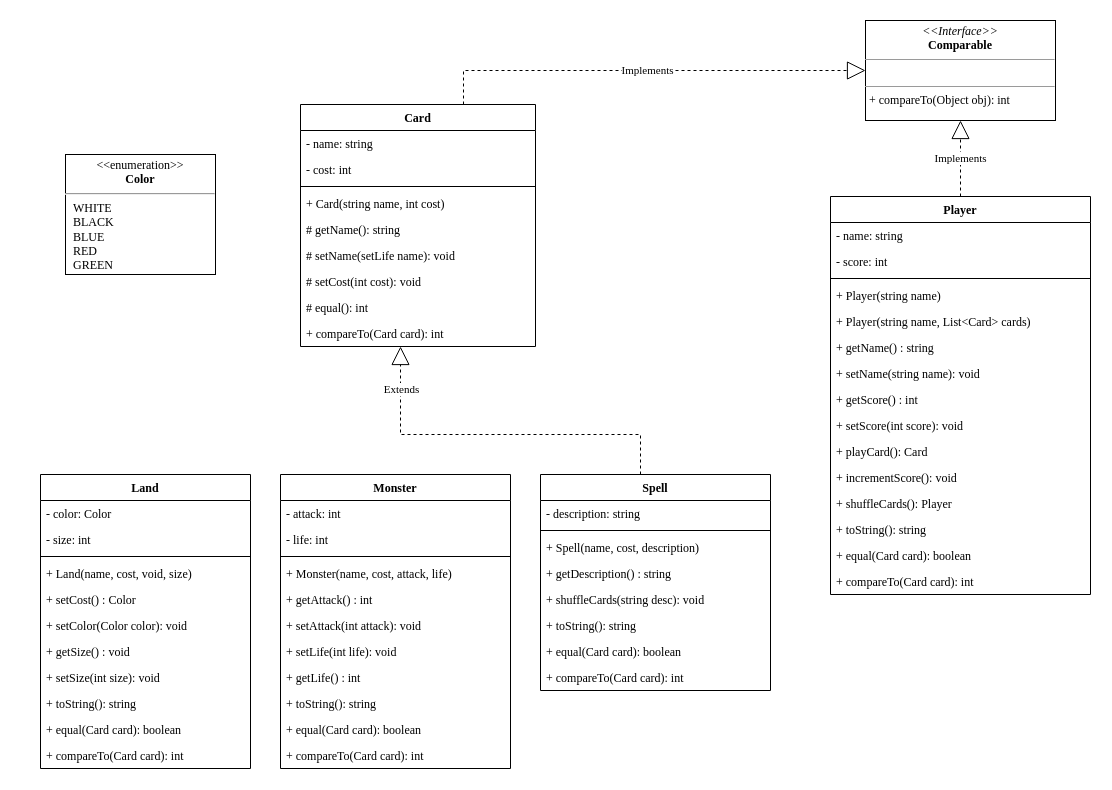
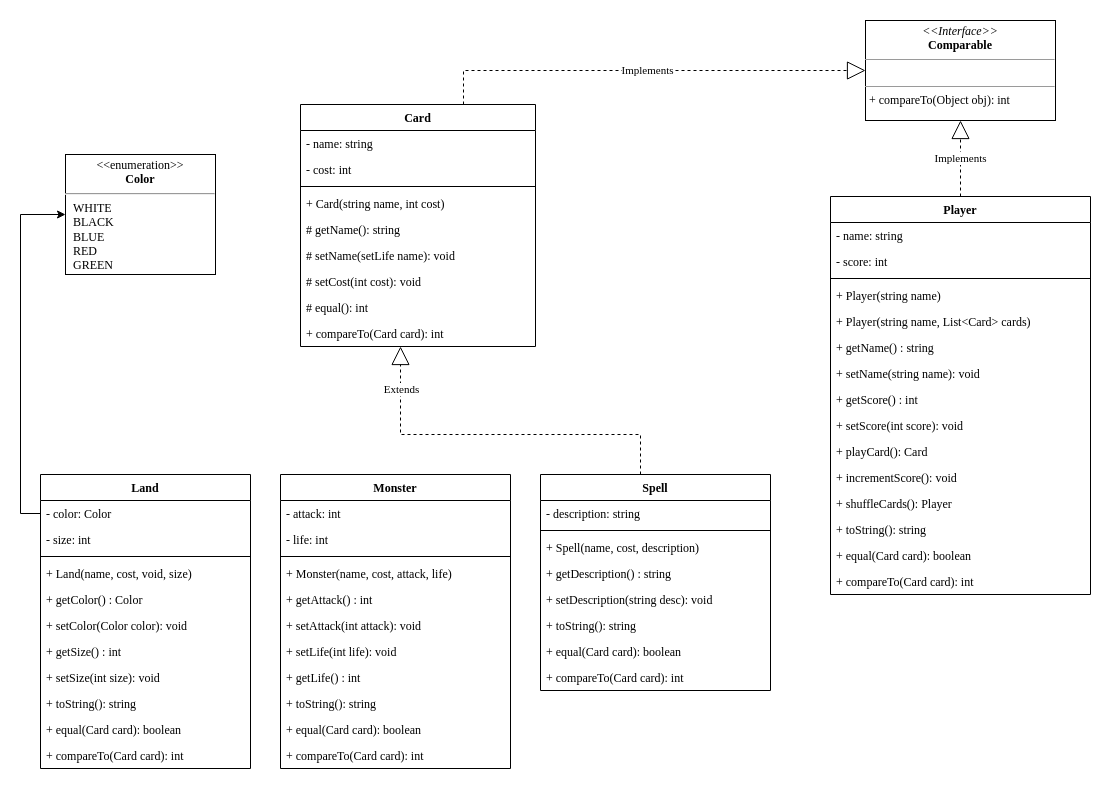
  <mxCell id="0" />
  <mxCell id="1" parent="0" />
  <mxCell id="2" value="Card" style="swimlane;fontStyle=1;align=center;verticalAlign=top;childLayout=stackLayout;horizontal=1;startSize=26;horizontalStack=0;resizeParent=1;resizeParentMax=0;resizeLast=0;collapsible=1;marginBottom=0;fontFamily=Agave;" parent="1" vertex="1"><mxGeometry x="300" y="104" width="235" height="242" as="geometry" /></mxCell>
  <mxCell id="3" value="- name: string" style="text;strokeColor=none;fillColor=none;align=left;verticalAlign=top;spacingLeft=4;spacingRight=4;overflow=hidden;rotatable=0;points=[[0,0.5],[1,0.5]];portConstraint=eastwest;fontFamily=Agave;" parent="2" vertex="1"><mxGeometry y="26" width="235" height="26" as="geometry" /></mxCell>
  <mxCell id="4" value="- cost: int" style="text;strokeColor=none;fillColor=none;align=left;verticalAlign=top;spacingLeft=4;spacingRight=4;overflow=hidden;rotatable=0;points=[[0,0.5],[1,0.5]];portConstraint=eastwest;fontFamily=Agave;" parent="2" vertex="1"><mxGeometry y="52" width="235" height="26" as="geometry" /></mxCell>
  <mxCell id="5" value="" style="line;strokeWidth=1;fillColor=none;align=left;verticalAlign=middle;spacingTop=-1;spacingLeft=3;spacingRight=3;rotatable=0;labelPosition=right;points=[];portConstraint=eastwest;fontFamily=Agave;" parent="2" vertex="1"><mxGeometry y="78" width="235" height="8" as="geometry" /></mxCell>
  <mxCell id="6" value="+ Card(string name, int cost)" style="text;strokeColor=none;fillColor=none;align=left;verticalAlign=top;spacingLeft=4;spacingRight=4;overflow=hidden;rotatable=0;points=[[0,0.5],[1,0.5]];portConstraint=eastwest;fontFamily=Agave;" parent="2" vertex="1"><mxGeometry y="86" width="235" height="26" as="geometry" /></mxCell>
  <mxCell id="7" value="# getName(): string" style="text;strokeColor=none;fillColor=none;align=left;verticalAlign=top;spacingLeft=4;spacingRight=4;overflow=hidden;rotatable=0;points=[[0,0.5],[1,0.5]];portConstraint=eastwest;fontFamily=Agave;" vertex="1" parent="2"><mxGeometry y="112" width="235" height="26" as="geometry" /></mxCell>
  <mxCell id="8" value="# setName(setLife name): void" style="text;strokeColor=none;fillColor=none;align=left;verticalAlign=top;spacingLeft=4;spacingRight=4;overflow=hidden;rotatable=0;points=[[0,0.5],[1,0.5]];portConstraint=eastwest;fontFamily=Agave;" vertex="1" parent="2"><mxGeometry y="138" width="235" height="26" as="geometry" /></mxCell>
  <mxCell id="9" value="# setCost(int cost): void" style="text;strokeColor=none;fillColor=none;align=left;verticalAlign=top;spacingLeft=4;spacingRight=4;overflow=hidden;rotatable=0;points=[[0,0.5],[1,0.5]];portConstraint=eastwest;fontFamily=Agave;" vertex="1" parent="2"><mxGeometry y="164" width="235" height="26" as="geometry" /></mxCell>
  <mxCell id="10" value="# equal(): int" style="text;strokeColor=none;fillColor=none;align=left;verticalAlign=top;spacingLeft=4;spacingRight=4;overflow=hidden;rotatable=0;points=[[0,0.5],[1,0.5]];portConstraint=eastwest;fontFamily=Agave;" vertex="1" parent="2"><mxGeometry y="190" width="235" height="26" as="geometry" /></mxCell>
  <mxCell id="11" value="+ compareTo(Card card): int" style="text;strokeColor=none;fillColor=none;align=left;verticalAlign=top;spacingLeft=4;spacingRight=4;overflow=hidden;rotatable=0;points=[[0,0.5],[1,0.5]];portConstraint=eastwest;fontFamily=Agave;" vertex="1" parent="2"><mxGeometry y="216" width="235" height="26" as="geometry" /></mxCell>
  <mxCell id="12" value="Player" style="swimlane;fontStyle=1;align=center;verticalAlign=top;childLayout=stackLayout;horizontal=1;startSize=26;horizontalStack=0;resizeParent=1;resizeParentMax=0;resizeLast=0;collapsible=1;marginBottom=0;fontFamily=Agave;" parent="1" vertex="1"><mxGeometry x="830" y="196" width="260" height="398" as="geometry" /></mxCell>
  <mxCell id="13" value="- name: string" style="text;strokeColor=none;fillColor=none;align=left;verticalAlign=top;spacingLeft=4;spacingRight=4;overflow=hidden;rotatable=0;points=[[0,0.5],[1,0.5]];portConstraint=eastwest;fontFamily=Agave;" parent="12" vertex="1"><mxGeometry y="26" width="260" height="26" as="geometry" /></mxCell>
  <mxCell id="14" value="- score: int" style="text;strokeColor=none;fillColor=none;align=left;verticalAlign=top;spacingLeft=4;spacingRight=4;overflow=hidden;rotatable=0;points=[[0,0.5],[1,0.5]];portConstraint=eastwest;fontFamily=Agave;" vertex="1" parent="12"><mxGeometry y="52" width="260" height="26" as="geometry" /></mxCell>
  <mxCell id="15" value="" style="line;strokeWidth=1;fillColor=none;align=left;verticalAlign=middle;spacingTop=-1;spacingLeft=3;spacingRight=3;rotatable=0;labelPosition=right;points=[];portConstraint=eastwest;fontFamily=Agave;" parent="12" vertex="1"><mxGeometry y="78" width="260" height="8" as="geometry" /></mxCell>
  <mxCell id="16" value="+ Player(string name)" style="text;strokeColor=none;fillColor=none;align=left;verticalAlign=top;spacingLeft=4;spacingRight=4;overflow=hidden;rotatable=0;points=[[0,0.5],[1,0.5]];portConstraint=eastwest;fontFamily=Agave;" vertex="1" parent="12"><mxGeometry y="86" width="260" height="26" as="geometry" /></mxCell>
  <mxCell id="17" value="+ Player(string name, List&lt;Card&gt; cards)" style="text;strokeColor=none;fillColor=none;align=left;verticalAlign=top;spacingLeft=4;spacingRight=4;overflow=hidden;rotatable=0;points=[[0,0.5],[1,0.5]];portConstraint=eastwest;fontFamily=Agave;" parent="12" vertex="1"><mxGeometry y="112" width="260" height="26" as="geometry" /></mxCell>
  <mxCell id="18" value="+ getName() : string " style="text;strokeColor=none;fillColor=none;align=left;verticalAlign=top;spacingLeft=4;spacingRight=4;overflow=hidden;rotatable=0;points=[[0,0.5],[1,0.5]];portConstraint=eastwest;fontFamily=Agave;" vertex="1" parent="12"><mxGeometry y="138" width="260" height="26" as="geometry" /></mxCell>
  <mxCell id="19" value="+ setName(string name): void" style="text;strokeColor=none;fillColor=none;align=left;verticalAlign=top;spacingLeft=4;spacingRight=4;overflow=hidden;rotatable=0;points=[[0,0.5],[1,0.5]];portConstraint=eastwest;fontFamily=Agave;" vertex="1" parent="12"><mxGeometry y="164" width="260" height="26" as="geometry" /></mxCell>
  <mxCell id="20" value="+ getScore() : int " style="text;strokeColor=none;fillColor=none;align=left;verticalAlign=top;spacingLeft=4;spacingRight=4;overflow=hidden;rotatable=0;points=[[0,0.5],[1,0.5]];portConstraint=eastwest;fontFamily=Agave;" vertex="1" parent="12"><mxGeometry y="190" width="260" height="26" as="geometry" /></mxCell>
  <mxCell id="21" value="+ setScore(int score): void" style="text;strokeColor=none;fillColor=none;align=left;verticalAlign=top;spacingLeft=4;spacingRight=4;overflow=hidden;rotatable=0;points=[[0,0.5],[1,0.5]];portConstraint=eastwest;fontFamily=Agave;" vertex="1" parent="12"><mxGeometry y="216" width="260" height="26" as="geometry" /></mxCell>
  <mxCell id="22" value="+ playCard(): Card" style="text;strokeColor=none;fillColor=none;align=left;verticalAlign=top;spacingLeft=4;spacingRight=4;overflow=hidden;rotatable=0;points=[[0,0.5],[1,0.5]];portConstraint=eastwest;fontFamily=Agave;" parent="12" vertex="1"><mxGeometry y="242" width="260" height="26" as="geometry" /></mxCell>
  <mxCell id="23" value="+ incrementScore(): void" style="text;strokeColor=none;fillColor=none;align=left;verticalAlign=top;spacingLeft=4;spacingRight=4;overflow=hidden;rotatable=0;points=[[0,0.5],[1,0.5]];portConstraint=eastwest;fontFamily=Agave;" vertex="1" parent="12"><mxGeometry y="268" width="260" height="26" as="geometry" /></mxCell>
  <mxCell id="24" value="+ shuffleCards(): Player" style="text;strokeColor=none;fillColor=none;align=left;verticalAlign=top;spacingLeft=4;spacingRight=4;overflow=hidden;rotatable=0;points=[[0,0.5],[1,0.5]];portConstraint=eastwest;fontFamily=Agave;" vertex="1" parent="12"><mxGeometry y="294" width="260" height="26" as="geometry" /></mxCell>
  <mxCell id="25" value="+ toString(): string" style="text;strokeColor=none;fillColor=none;align=left;verticalAlign=top;spacingLeft=4;spacingRight=4;overflow=hidden;rotatable=0;points=[[0,0.5],[1,0.5]];portConstraint=eastwest;fontFamily=Agave;" parent="12" vertex="1"><mxGeometry y="320" width="260" height="26" as="geometry" /></mxCell>
  <mxCell id="26" value="+ equal(Card card): boolean" style="text;strokeColor=none;fillColor=none;align=left;verticalAlign=top;spacingLeft=4;spacingRight=4;overflow=hidden;rotatable=0;points=[[0,0.5],[1,0.5]];portConstraint=eastwest;fontFamily=Agave;" vertex="1" parent="12"><mxGeometry y="346" width="260" height="26" as="geometry" /></mxCell>
  <mxCell id="27" value="+ compareTo(Card card): int" style="text;strokeColor=none;fillColor=none;align=left;verticalAlign=top;spacingLeft=4;spacingRight=4;overflow=hidden;rotatable=0;points=[[0,0.5],[1,0.5]];portConstraint=eastwest;fontFamily=Agave;" vertex="1" parent="12"><mxGeometry y="372" width="260" height="26" as="geometry" /></mxCell>
  <mxCell id="28" value="Land" style="swimlane;fontStyle=1;align=center;verticalAlign=top;childLayout=stackLayout;horizontal=1;startSize=26;horizontalStack=0;resizeParent=1;resizeParentMax=0;resizeLast=0;collapsible=1;marginBottom=0;fontFamily=Agave;" parent="1" vertex="1"><mxGeometry x="40" y="474" width="210" height="294" as="geometry" /></mxCell>
  <mxCell id="29" value="- color: Color" style="text;strokeColor=none;fillColor=none;align=left;verticalAlign=top;spacingLeft=4;spacingRight=4;overflow=hidden;rotatable=0;points=[[0,0.5],[1,0.5]];portConstraint=eastwest;fontFamily=Agave;" parent="28" vertex="1"><mxGeometry y="26" width="210" height="26" as="geometry" /></mxCell>
  <mxCell id="30" value="- size: int" style="text;strokeColor=none;fillColor=none;align=left;verticalAlign=top;spacingLeft=4;spacingRight=4;overflow=hidden;rotatable=0;points=[[0,0.5],[1,0.5]];portConstraint=eastwest;fontFamily=Agave;" vertex="1" parent="28"><mxGeometry y="52" width="210" height="26" as="geometry" /></mxCell>
  <mxCell id="31" value="" style="line;strokeWidth=1;fillColor=none;align=left;verticalAlign=middle;spacingTop=-1;spacingLeft=3;spacingRight=3;rotatable=0;labelPosition=right;points=[];portConstraint=eastwest;fontFamily=Agave;" parent="28" vertex="1"><mxGeometry y="78" width="210" height="8" as="geometry" /></mxCell>
  <mxCell id="32" value="+ Land(name, cost, void, size)" style="text;strokeColor=none;fillColor=none;align=left;verticalAlign=top;spacingLeft=4;spacingRight=4;overflow=hidden;rotatable=0;points=[[0,0.5],[1,0.5]];portConstraint=eastwest;fontFamily=Agave;" vertex="1" parent="28"><mxGeometry y="86" width="210" height="26" as="geometry" /></mxCell>
- <mxCell id="33" value="+ setCost() : Color " style="text;strokeColor=none;fillColor=none;align=left;verticalAlign=top;spacingLeft=4;spacingRight=4;overflow=hidden;rotatable=0;points=[[0,0.5],[1,0.5]];portConstraint=eastwest;fontFamily=Agave;" vertex="1" parent="28"><mxGeometry y="112" width="210" height="26" as="geometry" /></mxCell>
+ <mxCell id="33" value="+ getColor() : Color " style="text;strokeColor=none;fillColor=none;align=left;verticalAlign=top;spacingLeft=4;spacingRight=4;overflow=hidden;rotatable=0;points=[[0,0.5],[1,0.5]];portConstraint=eastwest;fontFamily=Agave;" vertex="1" parent="28"><mxGeometry y="112" width="210" height="26" as="geometry" /></mxCell>
  <mxCell id="34" value="+ setColor(Color color): void" style="text;strokeColor=none;fillColor=none;align=left;verticalAlign=top;spacingLeft=4;spacingRight=4;overflow=hidden;rotatable=0;points=[[0,0.5],[1,0.5]];portConstraint=eastwest;fontFamily=Agave;" vertex="1" parent="28"><mxGeometry y="138" width="210" height="26" as="geometry" /></mxCell>
- <mxCell id="35" value="+ getSize() : void " style="text;strokeColor=none;fillColor=none;align=left;verticalAlign=top;spacingLeft=4;spacingRight=4;overflow=hidden;rotatable=0;points=[[0,0.5],[1,0.5]];portConstraint=eastwest;fontFamily=Agave;" vertex="1" parent="28"><mxGeometry y="164" width="210" height="26" as="geometry" /></mxCell>
+ <mxCell id="35" value="+ getSize() : int " style="text;strokeColor=none;fillColor=none;align=left;verticalAlign=top;spacingLeft=4;spacingRight=4;overflow=hidden;rotatable=0;points=[[0,0.5],[1,0.5]];portConstraint=eastwest;fontFamily=Agave;" vertex="1" parent="28"><mxGeometry y="164" width="210" height="26" as="geometry" /></mxCell>
  <mxCell id="36" value="+ setSize(int size): void" style="text;strokeColor=none;fillColor=none;align=left;verticalAlign=top;spacingLeft=4;spacingRight=4;overflow=hidden;rotatable=0;points=[[0,0.5],[1,0.5]];portConstraint=eastwest;fontFamily=Agave;" vertex="1" parent="28"><mxGeometry y="190" width="210" height="26" as="geometry" /></mxCell>
  <mxCell id="37" value="+ toString(): string" style="text;strokeColor=none;fillColor=none;align=left;verticalAlign=top;spacingLeft=4;spacingRight=4;overflow=hidden;rotatable=0;points=[[0,0.5],[1,0.5]];portConstraint=eastwest;fontFamily=Agave;" parent="28" vertex="1"><mxGeometry y="216" width="210" height="26" as="geometry" /></mxCell>
  <mxCell id="38" value="+ equal(Card card): boolean" style="text;strokeColor=none;fillColor=none;align=left;verticalAlign=top;spacingLeft=4;spacingRight=4;overflow=hidden;rotatable=0;points=[[0,0.5],[1,0.5]];portConstraint=eastwest;fontFamily=Agave;" parent="28" vertex="1"><mxGeometry y="242" width="210" height="26" as="geometry" /></mxCell>
  <mxCell id="39" value="+ compareTo(Card card): int" style="text;strokeColor=none;fillColor=none;align=left;verticalAlign=top;spacingLeft=4;spacingRight=4;overflow=hidden;rotatable=0;points=[[0,0.5],[1,0.5]];portConstraint=eastwest;fontFamily=Agave;" vertex="1" parent="28"><mxGeometry y="268" width="210" height="26" as="geometry" /></mxCell>
  <mxCell id="40" value="Monster" style="swimlane;fontStyle=1;align=center;verticalAlign=top;childLayout=stackLayout;horizontal=1;startSize=26;horizontalStack=0;resizeParent=1;resizeParentMax=0;resizeLast=0;collapsible=1;marginBottom=0;fontFamily=Agave;" parent="1" vertex="1"><mxGeometry x="280" y="474" width="230" height="294" as="geometry" /></mxCell>
  <mxCell id="41" value="- attack: int" style="text;strokeColor=none;fillColor=none;align=left;verticalAlign=top;spacingLeft=4;spacingRight=4;overflow=hidden;rotatable=0;points=[[0,0.5],[1,0.5]];portConstraint=eastwest;fontFamily=Agave;" parent="40" vertex="1"><mxGeometry y="26" width="230" height="26" as="geometry" /></mxCell>
  <mxCell id="42" value="- life: int" style="text;strokeColor=none;fillColor=none;align=left;verticalAlign=top;spacingLeft=4;spacingRight=4;overflow=hidden;rotatable=0;points=[[0,0.5],[1,0.5]];portConstraint=eastwest;fontFamily=Agave;" parent="40" vertex="1"><mxGeometry y="52" width="230" height="26" as="geometry" /></mxCell>
  <mxCell id="43" value="" style="line;strokeWidth=1;fillColor=none;align=left;verticalAlign=middle;spacingTop=-1;spacingLeft=3;spacingRight=3;rotatable=0;labelPosition=right;points=[];portConstraint=eastwest;fontFamily=Agave;" parent="40" vertex="1"><mxGeometry y="78" width="230" height="8" as="geometry" /></mxCell>
  <mxCell id="44" value="+ Monster(name, cost, attack, life)" style="text;strokeColor=none;fillColor=none;align=left;verticalAlign=top;spacingLeft=4;spacingRight=4;overflow=hidden;rotatable=0;points=[[0,0.5],[1,0.5]];portConstraint=eastwest;fontFamily=Agave;" vertex="1" parent="40"><mxGeometry y="86" width="230" height="26" as="geometry" /></mxCell>
  <mxCell id="45" value="+ getAttack() : int " style="text;strokeColor=none;fillColor=none;align=left;verticalAlign=top;spacingLeft=4;spacingRight=4;overflow=hidden;rotatable=0;points=[[0,0.5],[1,0.5]];portConstraint=eastwest;fontFamily=Agave;" vertex="1" parent="40"><mxGeometry y="112" width="230" height="26" as="geometry" /></mxCell>
  <mxCell id="46" value="+ setAttack(int attack): void" style="text;strokeColor=none;fillColor=none;align=left;verticalAlign=top;spacingLeft=4;spacingRight=4;overflow=hidden;rotatable=0;points=[[0,0.5],[1,0.5]];portConstraint=eastwest;fontFamily=Agave;" vertex="1" parent="40"><mxGeometry y="138" width="230" height="26" as="geometry" /></mxCell>
  <mxCell id="47" value="+ setLife(int life): void" style="text;strokeColor=none;fillColor=none;align=left;verticalAlign=top;spacingLeft=4;spacingRight=4;overflow=hidden;rotatable=0;points=[[0,0.5],[1,0.5]];portConstraint=eastwest;fontFamily=Agave;" vertex="1" parent="40"><mxGeometry y="164" width="230" height="26" as="geometry" /></mxCell>
  <mxCell id="48" value="+ getLife() : int " style="text;strokeColor=none;fillColor=none;align=left;verticalAlign=top;spacingLeft=4;spacingRight=4;overflow=hidden;rotatable=0;points=[[0,0.5],[1,0.5]];portConstraint=eastwest;fontFamily=Agave;" vertex="1" parent="40"><mxGeometry y="190" width="230" height="26" as="geometry" /></mxCell>
  <mxCell id="49" value="+ toString(): string" style="text;strokeColor=none;fillColor=none;align=left;verticalAlign=top;spacingLeft=4;spacingRight=4;overflow=hidden;rotatable=0;points=[[0,0.5],[1,0.5]];portConstraint=eastwest;fontFamily=Agave;" parent="40" vertex="1"><mxGeometry y="216" width="230" height="26" as="geometry" /></mxCell>
  <mxCell id="50" value="+ equal(Card card): boolean" style="text;strokeColor=none;fillColor=none;align=left;verticalAlign=top;spacingLeft=4;spacingRight=4;overflow=hidden;rotatable=0;points=[[0,0.5],[1,0.5]];portConstraint=eastwest;fontFamily=Agave;" parent="40" vertex="1"><mxGeometry y="242" width="230" height="26" as="geometry" /></mxCell>
  <mxCell id="51" value="+ compareTo(Card card): int" style="text;strokeColor=none;fillColor=none;align=left;verticalAlign=top;spacingLeft=4;spacingRight=4;overflow=hidden;rotatable=0;points=[[0,0.5],[1,0.5]];portConstraint=eastwest;fontFamily=Agave;" vertex="1" parent="40"><mxGeometry y="268" width="230" height="26" as="geometry" /></mxCell>
  <mxCell id="52" value="Spell" style="swimlane;fontStyle=1;align=center;verticalAlign=top;childLayout=stackLayout;horizontal=1;startSize=26;horizontalStack=0;resizeParent=1;resizeParentMax=0;resizeLast=0;collapsible=1;marginBottom=0;fontFamily=Agave;" parent="1" vertex="1"><mxGeometry x="540" y="474" width="230" height="216" as="geometry" /></mxCell>
  <mxCell id="53" value="- description: string" style="text;strokeColor=none;fillColor=none;align=left;verticalAlign=top;spacingLeft=4;spacingRight=4;overflow=hidden;rotatable=0;points=[[0,0.5],[1,0.5]];portConstraint=eastwest;fontFamily=Agave;" parent="52" vertex="1"><mxGeometry y="26" width="230" height="26" as="geometry" /></mxCell>
  <mxCell id="54" value="" style="line;strokeWidth=1;fillColor=none;align=left;verticalAlign=middle;spacingTop=-1;spacingLeft=3;spacingRight=3;rotatable=0;labelPosition=right;points=[];portConstraint=eastwest;fontFamily=Agave;" parent="52" vertex="1"><mxGeometry y="52" width="230" height="8" as="geometry" /></mxCell>
  <mxCell id="55" value="+ Spell(name, cost, description)" style="text;strokeColor=none;fillColor=none;align=left;verticalAlign=top;spacingLeft=4;spacingRight=4;overflow=hidden;rotatable=0;points=[[0,0.5],[1,0.5]];portConstraint=eastwest;fontFamily=Agave;" vertex="1" parent="52"><mxGeometry y="60" width="230" height="26" as="geometry" /></mxCell>
  <mxCell id="56" value="+ getDescription() : string" style="text;strokeColor=none;fillColor=none;align=left;verticalAlign=top;spacingLeft=4;spacingRight=4;overflow=hidden;rotatable=0;points=[[0,0.5],[1,0.5]];portConstraint=eastwest;fontFamily=Agave;" vertex="1" parent="52"><mxGeometry y="86" width="230" height="26" as="geometry" /></mxCell>
- <mxCell id="57" value="+ shuffleCards(string desc): void" style="text;strokeColor=none;fillColor=none;align=left;verticalAlign=top;spacingLeft=4;spacingRight=4;overflow=hidden;rotatable=0;points=[[0,0.5],[1,0.5]];portConstraint=eastwest;fontFamily=Agave;" vertex="1" parent="52"><mxGeometry y="112" width="230" height="26" as="geometry" /></mxCell>
+ <mxCell id="57" value="+ setDescription(string desc): void" style="text;strokeColor=none;fillColor=none;align=left;verticalAlign=top;spacingLeft=4;spacingRight=4;overflow=hidden;rotatable=0;points=[[0,0.5],[1,0.5]];portConstraint=eastwest;fontFamily=Agave;" vertex="1" parent="52"><mxGeometry y="112" width="230" height="26" as="geometry" /></mxCell>
  <mxCell id="58" value="+ toString(): string" style="text;strokeColor=none;fillColor=none;align=left;verticalAlign=top;spacingLeft=4;spacingRight=4;overflow=hidden;rotatable=0;points=[[0,0.5],[1,0.5]];portConstraint=eastwest;fontFamily=Agave;" parent="52" vertex="1"><mxGeometry y="138" width="230" height="26" as="geometry" /></mxCell>
  <mxCell id="59" value="+ equal(Card card): boolean" style="text;strokeColor=none;fillColor=none;align=left;verticalAlign=top;spacingLeft=4;spacingRight=4;overflow=hidden;rotatable=0;points=[[0,0.5],[1,0.5]];portConstraint=eastwest;fontFamily=Agave;" parent="52" vertex="1"><mxGeometry y="164" width="230" height="26" as="geometry" /></mxCell>
  <mxCell id="60" value="+ compareTo(Card card): int" style="text;strokeColor=none;fillColor=none;align=left;verticalAlign=top;spacingLeft=4;spacingRight=4;overflow=hidden;rotatable=0;points=[[0,0.5],[1,0.5]];portConstraint=eastwest;fontFamily=Agave;" vertex="1" parent="52"><mxGeometry y="190" width="230" height="26" as="geometry" /></mxCell>
  <mxCell id="61" value="" style="endArrow=block;endSize=16;endFill=0;html=1;rounded=0;fontFamily=Agave;edgeStyle=orthogonalEdgeStyle;dashed=1;" parent="1" source="52" target="2" edge="1"><mxGeometry width="160" relative="1" as="geometry"><mxPoint x="435" y="384" as="sourcePoint" /><mxPoint x="435" y="290" as="targetPoint" /><Array as="points"><mxPoint x="640" y="434" /><mxPoint x="400" y="434" /></Array></mxGeometry></mxCell>
  <mxCell id="62" value="Extends" style="edgeLabel;html=1;align=center;verticalAlign=middle;resizable=0;points=[];fontFamily=Agave;" parent="61" vertex="1" connectable="0"><mxGeometry x="0.772" relative="1" as="geometry"><mxPoint as="offset" /></mxGeometry></mxCell>
  <mxCell id="63" value="&lt;p style=&quot;margin: 0px ; margin-top: 4px ; text-align: center&quot;&gt;&amp;lt;&amp;lt;enumeration&amp;gt;&amp;gt;&lt;br&gt;&lt;b&gt;Color&lt;/b&gt;&lt;/p&gt;&lt;hr&gt;&lt;p style=&quot;margin: 0px ; margin-left: 8px ; text-align: left&quot;&gt;WHITE&lt;/p&gt;&lt;p style=&quot;margin: 0px ; margin-left: 8px ; text-align: left&quot;&gt;BLACK&lt;/p&gt;&lt;p style=&quot;margin: 0px ; margin-left: 8px ; text-align: left&quot;&gt;BLUE&lt;br&gt;RED&lt;/p&gt;&lt;p style=&quot;margin: 0px ; margin-left: 8px ; text-align: left&quot;&gt;GREEN&lt;/p&gt;" style="shape=rect;html=1;overflow=fill;whiteSpace=wrap;fontFamily=Agave;" parent="1" vertex="1"><mxGeometry x="65" y="154" width="150" height="120" as="geometry" /></mxCell>
+ <mxCell id="64" style="edgeStyle=orthogonalEdgeStyle;rounded=0;orthogonalLoop=1;jettySize=auto;html=1;fontFamily=Agave;fontSize=13;startArrow=none;startFill=0;endArrow=classic;endFill=1;exitX=0;exitY=0.5;exitDx=0;exitDy=0;" parent="1" source="29" target="63" edge="1"><mxGeometry relative="1" as="geometry"><Array as="points"><mxPoint x="20" y="513" /><mxPoint x="20" y="214" /></Array></mxGeometry></mxCell>
  <mxCell id="65" value="&lt;p style=&quot;margin: 0px ; margin-top: 4px ; text-align: center&quot;&gt;&lt;i&gt;&amp;lt;&amp;lt;Interface&amp;gt;&amp;gt;&lt;/i&gt;&lt;br&gt;&lt;b&gt;Comparable&lt;/b&gt;&lt;/p&gt;&lt;hr size=&quot;1&quot;&gt;&lt;p style=&quot;margin: 0px ; margin-left: 4px&quot;&gt;&lt;br&gt;&lt;/p&gt;&lt;hr size=&quot;1&quot;&gt;&lt;p style=&quot;margin: 0px ; margin-left: 4px&quot;&gt;+ compareTo(Object obj): int&lt;/p&gt;" style="verticalAlign=top;align=left;overflow=fill;fontSize=12;fontFamily=Agave;html=1;" vertex="1" parent="1"><mxGeometry x="865" y="20" width="190" height="100" as="geometry" /></mxCell>
  <mxCell id="66" value="Implements" style="endArrow=block;endSize=16;endFill=0;html=1;rounded=0;edgeStyle=orthogonalEdgeStyle;dashed=1;fontFamily=Agave;" edge="1" parent="1" source="12" target="65"><mxGeometry width="160" relative="1" as="geometry"><mxPoint x="340" y="54" as="sourcePoint" /><mxPoint x="500" y="54" as="targetPoint" /></mxGeometry></mxCell>
  <mxCell id="67" value="Implements" style="endArrow=block;endSize=16;endFill=0;html=1;rounded=0;edgeStyle=orthogonalEdgeStyle;dashed=1;fontFamily=Agave;" edge="1" parent="1" source="2" target="65"><mxGeometry width="160" relative="1" as="geometry"><mxPoint x="970" y="206" as="sourcePoint" /><mxPoint x="970" y="130" as="targetPoint" /><Array as="points"><mxPoint x="463" y="70" /></Array></mxGeometry></mxCell>
